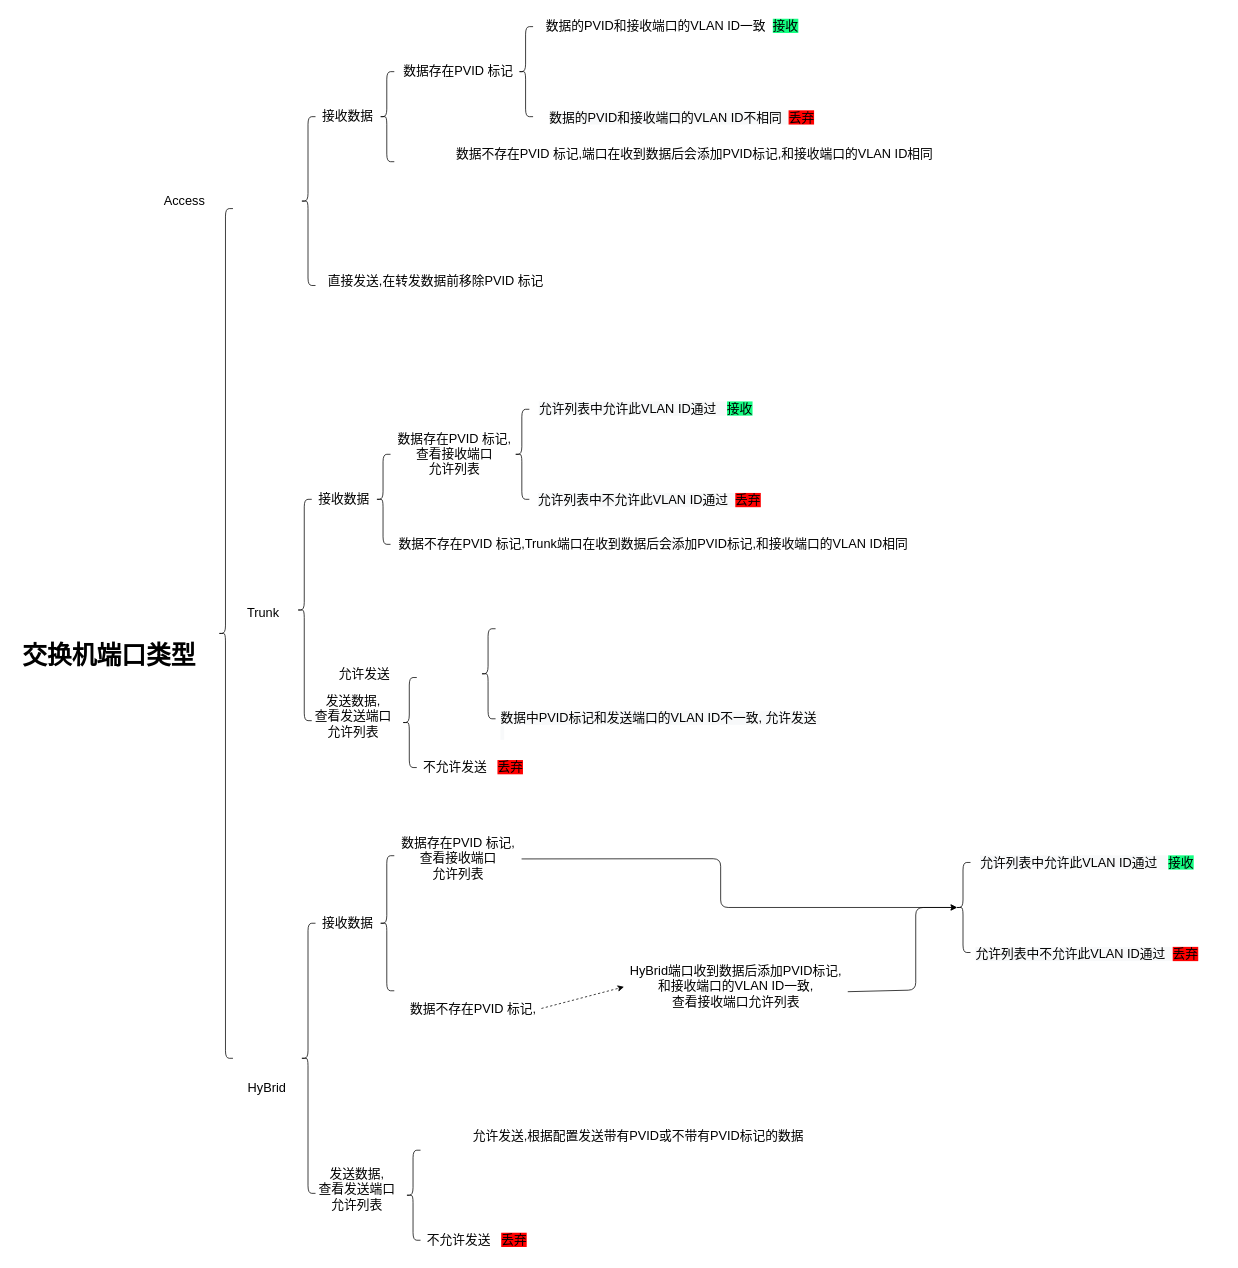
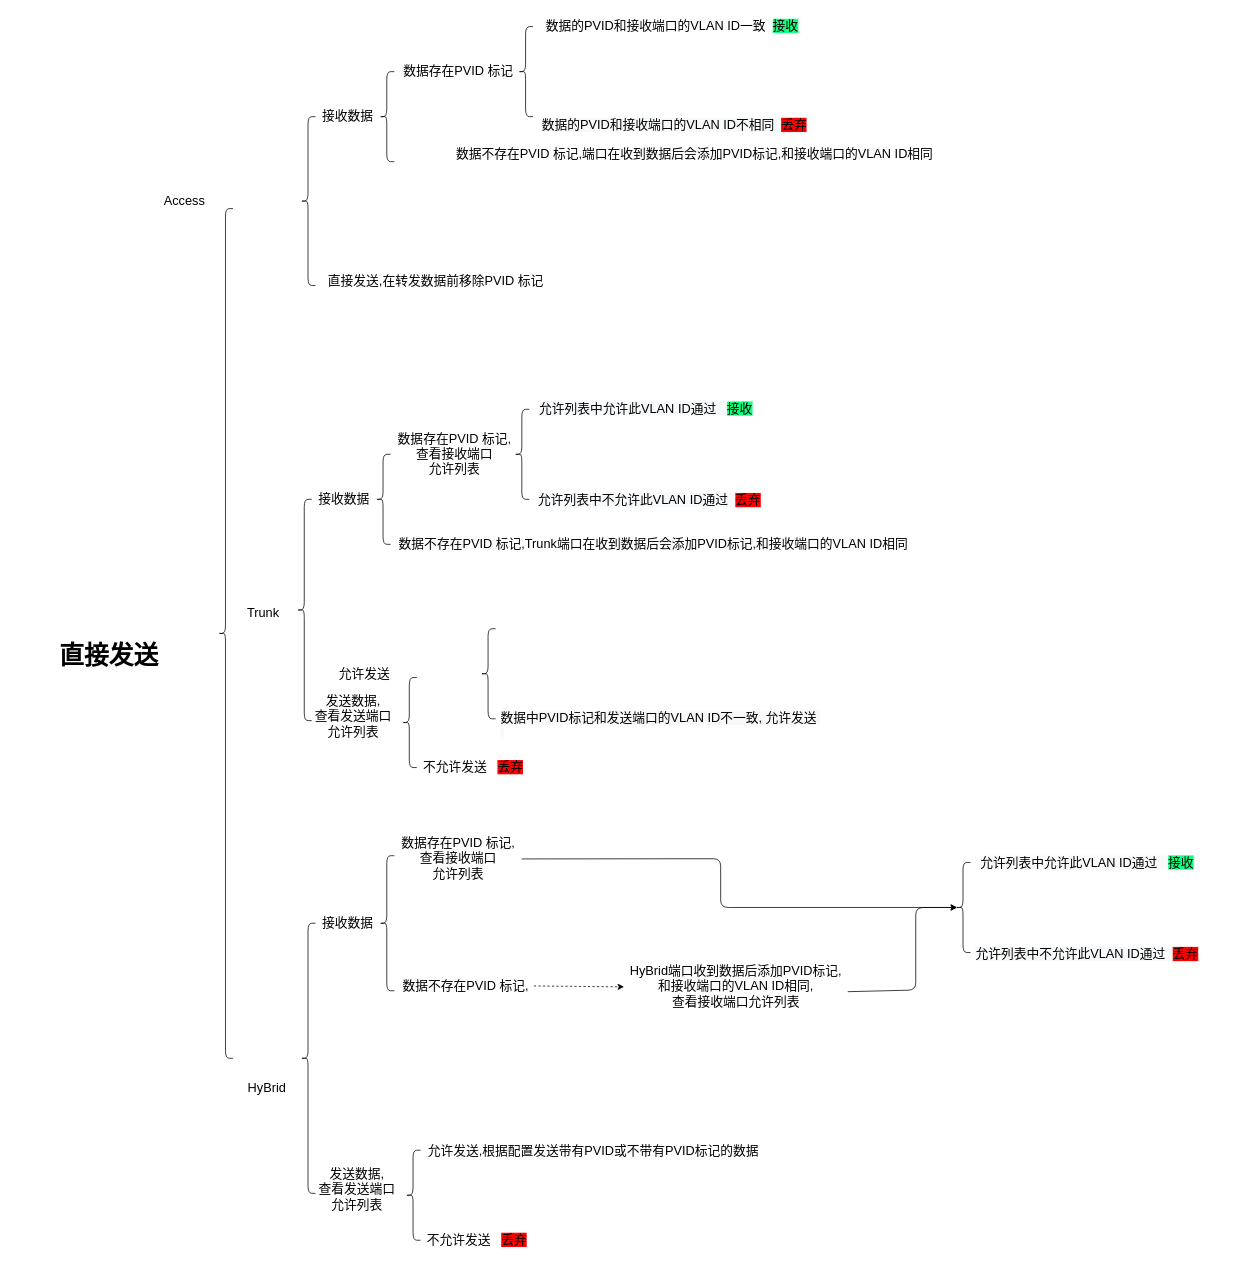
  <mxCell id="0" />
  <mxCell id="1" parent="0" />
  <mxCell id="2" value="" style="shape=curlyBracket;whiteSpace=wrap;html=1;rounded=1;" vertex="1" parent="1"><mxGeometry x="400" y="155" width="20" height="225" as="geometry" /></mxCell>
  <mxCell id="3" value="Access" style="text;html=1;align=center;verticalAlign=middle;resizable=0;points=[];autosize=1;fontSize=17;" vertex="1" parent="1"><mxGeometry x="210" y="252.5" width="70" height="30" as="geometry" /></mxCell>
  <mxCell id="4" value="接收数据&amp;nbsp;" style="text;html=1;align=center;verticalAlign=middle;resizable=0;points=[];autosize=1;fontSize=17;" vertex="1" parent="1"><mxGeometry x="420" y="140" width="90" height="30" as="geometry" /></mxCell>
  <mxCell id="5" value="直接发送,在转发数据前移除PVID 标记" style="text;html=1;align=center;verticalAlign=middle;resizable=0;points=[];autosize=1;fontSize=17;" vertex="1" parent="1"><mxGeometry x="430" y="360" width="300" height="30" as="geometry" /></mxCell>
  <mxCell id="6" value="" style="shape=curlyBracket;whiteSpace=wrap;html=1;rounded=1;fontSize=17;" vertex="1" parent="1"><mxGeometry x="505" y="95" width="20" height="120" as="geometry" /></mxCell>
  <mxCell id="7" value="数据存在PVID 标记" style="text;html=1;align=center;verticalAlign=middle;resizable=0;points=[];autosize=1;fontSize=17;" vertex="1" parent="1"><mxGeometry x="530" y="80" width="160" height="30" as="geometry" /></mxCell>
  <mxCell id="8" value="数据不存在PVID 标记,端口在收到数据后会添加PVID标记,和接收端口的VLAN ID相同" style="text;html=1;align=center;verticalAlign=middle;resizable=0;points=[];autosize=1;fontSize=17;" vertex="1" parent="1"><mxGeometry x="600" y="190" width="650" height="30" as="geometry" /></mxCell>
  <mxCell id="9" value="" style="shape=curlyBracket;whiteSpace=wrap;html=1;rounded=1;fontSize=17;" vertex="1" parent="1"><mxGeometry x="690" y="35" width="20" height="120" as="geometry" /></mxCell>
  <mxCell id="10" value="数据的PVID和接收端口的VLAN ID一致&amp;nbsp; &lt;span style=&quot;background-color: rgb(20 , 255 , 130)&quot;&gt;接收&lt;/span&gt;" style="text;html=1;align=center;verticalAlign=middle;resizable=0;points=[];autosize=1;fontSize=17;" vertex="1" parent="1"><mxGeometry x="720" y="20" width="350" height="30" as="geometry" /></mxCell>
- <mxCell id="11" value="&lt;span style=&quot;color: rgb(0 , 0 , 0) ; font-family: &amp;#34;helvetica&amp;#34; ; font-size: 17px ; font-style: normal ; font-weight: 400 ; letter-spacing: normal ; text-align: center ; text-indent: 0px ; text-transform: none ; word-spacing: 0px ; background-color: rgb(248 , 249 , 250) ; display: inline ; float: none&quot;&gt;数据的PVID和接收端口的VLAN ID不相同&amp;nbsp; &lt;/span&gt;&lt;span style=&quot;color: rgb(0 , 0 , 0) ; font-family: &amp;#34;helvetica&amp;#34; ; font-size: 17px ; font-style: normal ; font-weight: 400 ; letter-spacing: normal ; text-align: center ; text-indent: 0px ; text-transform: none ; word-spacing: 0px ; display: inline ; float: none ; background-color: rgb(255 , 0 , 0)&quot;&gt;丢弃&lt;/span&gt;" style="text;whiteSpace=wrap;html=1;fontSize=17;" vertex="1" parent="1"><mxGeometry x="730" y="140" width="370" height="30" as="geometry" /></mxCell>
+ <mxCell id="11" value="&lt;span style=&quot;color: rgb(0 , 0 , 0) ; font-family: &amp;#34;helvetica&amp;#34; ; font-size: 17px ; font-style: normal ; font-weight: 400 ; letter-spacing: normal ; text-align: center ; text-indent: 0px ; text-transform: none ; word-spacing: 0px ; background-color: rgb(248 , 249 , 250) ; display: inline ; float: none&quot;&gt;数据的PVID和接收端口的VLAN ID不相同&amp;nbsp; &lt;/span&gt;&lt;span style=&quot;color: rgb(0 , 0 , 0) ; font-family: &amp;#34;helvetica&amp;#34; ; font-size: 17px ; font-style: normal ; font-weight: 400 ; letter-spacing: normal ; text-align: center ; text-indent: 0px ; text-transform: none ; word-spacing: 0px ; display: inline ; float: none ; background-color: rgb(255 , 0 , 0)&quot;&gt;丢弃&lt;/span&gt;" style="text;whiteSpace=wrap;html=1;fontSize=17;" vertex="1" parent="1"><mxGeometry x="720" y="150" width="370" height="30" as="geometry" /></mxCell>
  <mxCell id="12" value="" style="shape=curlyBracket;whiteSpace=wrap;html=1;rounded=1;" vertex="1" parent="1"><mxGeometry x="395" y="665" width="20" height="295" as="geometry" /></mxCell>
  <mxCell id="13" value="Trunk" style="text;html=1;align=center;verticalAlign=middle;resizable=0;points=[];autosize=1;fontSize=17;" vertex="1" parent="1"><mxGeometry x="320" y="802.5" width="60" height="30" as="geometry" /></mxCell>
  <mxCell id="14" value="接收数据&amp;nbsp;" style="text;html=1;align=center;verticalAlign=middle;resizable=0;points=[];autosize=1;fontSize=17;" vertex="1" parent="1"><mxGeometry x="415" y="650" width="90" height="30" as="geometry" /></mxCell>
  <mxCell id="15" value="发送数据,&lt;br&gt;查看发送端口&lt;br&gt;允许列表" style="text;html=1;align=center;verticalAlign=middle;resizable=0;points=[];autosize=1;fontSize=17;" vertex="1" parent="1"><mxGeometry x="410" y="920" width="120" height="70" as="geometry" /></mxCell>
  <mxCell id="16" value="" style="shape=curlyBracket;whiteSpace=wrap;html=1;rounded=1;fontSize=17;" vertex="1" parent="1"><mxGeometry x="500" y="605" width="20" height="120" as="geometry" /></mxCell>
  <mxCell id="17" value="数据存在PVID 标记,&lt;br&gt;查看接收端口&lt;br&gt;允许列表" style="text;html=1;align=center;verticalAlign=middle;resizable=0;points=[];autosize=1;fontSize=17;" vertex="1" parent="1"><mxGeometry x="520" y="570" width="170" height="70" as="geometry" /></mxCell>
  <mxCell id="18" value="数据不存在PVID 标记,Trunk端口在收到数据后会添加PVID标记,和接收端口的VLAN ID相同" style="text;html=1;align=center;verticalAlign=middle;resizable=0;points=[];autosize=1;fontSize=17;" vertex="1" parent="1"><mxGeometry x="525" y="710" width="690" height="30" as="geometry" /></mxCell>
  <mxCell id="19" value="" style="shape=curlyBracket;whiteSpace=wrap;html=1;rounded=1;fontSize=17;" vertex="1" parent="1"><mxGeometry x="685" y="545" width="20" height="120" as="geometry" /></mxCell>
  <mxCell id="20" value="&lt;span style=&quot;background-color: rgb(248 , 249 , 250)&quot;&gt;允许列表中允许此VLAN ID通过&amp;nbsp; &amp;nbsp;&lt;/span&gt;&lt;span style=&quot;background-color: rgb(20 , 255 , 130)&quot;&gt;接收&lt;/span&gt;" style="text;html=1;align=center;verticalAlign=middle;resizable=0;points=[];autosize=1;fontSize=17;" vertex="1" parent="1"><mxGeometry x="710" y="530" width="300" height="30" as="geometry" /></mxCell>
  <mxCell id="21" value="&lt;span style=&quot;color: rgb(0 , 0 , 0) ; font-family: &amp;#34;helvetica&amp;#34; ; font-size: 17px ; font-style: normal ; font-weight: 400 ; letter-spacing: normal ; text-align: center ; text-indent: 0px ; text-transform: none ; word-spacing: 0px ; background-color: rgb(248 , 249 , 250) ; display: inline ; float: none&quot;&gt;&lt;span style=&quot;font-family: &amp;#34;helvetica&amp;#34;&quot;&gt;允许列表中不允许此VLAN ID通过&lt;/span&gt;&amp;nbsp;&amp;nbsp;&lt;/span&gt;&lt;span style=&quot;color: rgb(0 , 0 , 0) ; font-family: &amp;#34;helvetica&amp;#34; ; font-size: 17px ; font-style: normal ; font-weight: 400 ; letter-spacing: normal ; text-align: center ; text-indent: 0px ; text-transform: none ; word-spacing: 0px ; display: inline ; float: none ; background-color: rgb(255 , 0 , 0)&quot;&gt;丢弃&lt;/span&gt;" style="text;whiteSpace=wrap;html=1;fontSize=17;" vertex="1" parent="1"><mxGeometry x="715" y="650" width="330" height="35" as="geometry" /></mxCell>
  <mxCell id="22" value="" style="shape=curlyBracket;whiteSpace=wrap;html=1;rounded=1;fontSize=17;" vertex="1" parent="1"><mxGeometry x="535" y="902.5" width="20" height="120" as="geometry" /></mxCell>
  <mxCell id="23" value="允许发送" style="text;html=1;align=center;verticalAlign=middle;resizable=0;points=[];autosize=1;fontSize=17;" vertex="1" parent="1"><mxGeometry x="445" y="882.5" width="80" height="30" as="geometry" /></mxCell>
  <mxCell id="24" value="不允许发送&amp;nbsp;&amp;nbsp;&lt;span style=&quot;font-family: &amp;#34;helvetica&amp;#34;&quot;&gt;&amp;nbsp;&lt;/span&gt;&lt;span style=&quot;font-family: &amp;#34;helvetica&amp;#34; ; background-color: rgb(255 , 0 , 0)&quot;&gt;丢弃&lt;/span&gt;" style="text;html=1;align=center;verticalAlign=middle;resizable=0;points=[];autosize=1;fontSize=17;" vertex="1" parent="1"><mxGeometry x="555" y="1007.5" width="150" height="30" as="geometry" /></mxCell>
  <mxCell id="25" value="" style="shape=curlyBracket;whiteSpace=wrap;html=1;rounded=1;fontSize=17;" vertex="1" parent="1"><mxGeometry x="640" y="837.5" width="20" height="120" as="geometry" /></mxCell>
  <mxCell id="26" value="&lt;span style=&quot;color: rgb(0 , 0 , 0) ; font-family: &amp;#34;helvetica&amp;#34; ; font-size: 17px ; font-style: normal ; font-weight: 400 ; letter-spacing: normal ; text-align: center ; text-indent: 0px ; text-transform: none ; word-spacing: 0px ; background-color: rgb(248 , 249 , 250) ; display: inline ; float: none&quot;&gt;数据中PVID标记和发送端口的VLAN ID不一致, 允许发送&amp;nbsp; &amp;nbsp;&lt;/span&gt;" style="text;whiteSpace=wrap;html=1;fontSize=17;" vertex="1" parent="1"><mxGeometry x="665" y="940" width="430" height="30" as="geometry" /></mxCell>
  <mxCell id="27" value="" style="shape=curlyBracket;whiteSpace=wrap;html=1;rounded=1;" vertex="1" parent="1"><mxGeometry x="400" y="1230" width="20" height="360" as="geometry" /></mxCell>
  <mxCell id="28" value="HyBrid" style="text;html=1;align=center;verticalAlign=middle;resizable=0;points=[];autosize=1;fontSize=17;" vertex="1" parent="1"><mxGeometry x="320" y="1435" width="70" height="30" as="geometry" /></mxCell>
  <mxCell id="29" value="接收数据&amp;nbsp;" style="text;html=1;align=center;verticalAlign=middle;resizable=0;points=[];autosize=1;fontSize=17;" vertex="1" parent="1"><mxGeometry x="420" y="1215" width="90" height="30" as="geometry" /></mxCell>
  <mxCell id="30" value="发送数据,&lt;br&gt;查看发送端口&lt;br&gt;允许列表" style="text;html=1;align=center;verticalAlign=middle;resizable=0;points=[];autosize=1;fontSize=17;" vertex="1" parent="1"><mxGeometry x="415" y="1550" width="120" height="70" as="geometry" /></mxCell>
  <mxCell id="31" value="" style="shape=curlyBracket;whiteSpace=wrap;html=1;rounded=1;fontSize=17;" vertex="1" parent="1"><mxGeometry x="505" y="1140" width="20" height="180" as="geometry" /></mxCell>
  <mxCell id="32" value="数据存在PVID 标记,&lt;br&gt;查看接收端口&lt;br&gt;允许列表" style="text;html=1;align=center;verticalAlign=middle;resizable=0;points=[];autosize=1;fontSize=17;" vertex="1" parent="1"><mxGeometry x="525" y="1109" width="170" height="70" as="geometry" /></mxCell>
- <mxCell id="33" value="数据不存在PVID 标记,&lt;br&gt;" style="text;html=1;align=center;verticalAlign=middle;resizable=0;points=[];autosize=1;fontSize=17;" vertex="1" parent="1"><mxGeometry x="540" y="1330" width="180" height="30" as="geometry" /></mxCell>
+ <mxCell id="33" value="数据不存在PVID 标记,&lt;br&gt;" style="text;html=1;align=center;verticalAlign=middle;resizable=0;points=[];autosize=1;fontSize=17;" vertex="1" parent="1"><mxGeometry x="530" y="1300" width="180" height="30" as="geometry" /></mxCell>
  <mxCell id="34" value="" style="shape=curlyBracket;whiteSpace=wrap;html=1;rounded=1;fontSize=17;" vertex="1" parent="1"><mxGeometry x="1273" y="1149" width="20" height="120" as="geometry" /></mxCell>
  <mxCell id="35" value="&lt;span style=&quot;background-color: rgb(248 , 249 , 250)&quot;&gt;允许列表中允许此VLAN ID通过&amp;nbsp; &amp;nbsp;&lt;/span&gt;&lt;span style=&quot;background-color: rgb(20 , 255 , 130)&quot;&gt;接收&lt;/span&gt;" style="text;html=1;align=center;verticalAlign=middle;resizable=0;points=[];autosize=1;fontSize=17;" vertex="1" parent="1"><mxGeometry x="1298" y="1135" width="300" height="30" as="geometry" /></mxCell>
  <mxCell id="36" value="&lt;span style=&quot;color: rgb(0 , 0 , 0) ; font-family: &amp;#34;helvetica&amp;#34; ; font-size: 17px ; font-style: normal ; font-weight: 400 ; letter-spacing: normal ; text-align: center ; text-indent: 0px ; text-transform: none ; word-spacing: 0px ; background-color: rgb(248 , 249 , 250) ; display: inline ; float: none&quot;&gt;&lt;span style=&quot;font-family: &amp;#34;helvetica&amp;#34;&quot;&gt;允许列表中不允许此VLAN ID通过&lt;/span&gt;&amp;nbsp;&amp;nbsp;&lt;/span&gt;&lt;span style=&quot;color: rgb(0 , 0 , 0) ; font-family: &amp;#34;helvetica&amp;#34; ; font-size: 17px ; font-style: normal ; font-weight: 400 ; letter-spacing: normal ; text-align: center ; text-indent: 0px ; text-transform: none ; word-spacing: 0px ; display: inline ; float: none ; background-color: rgb(255 , 0 , 0)&quot;&gt;丢弃&lt;/span&gt;" style="text;whiteSpace=wrap;html=1;fontSize=17;" vertex="1" parent="1"><mxGeometry x="1298" y="1255" width="330" height="35" as="geometry" /></mxCell>
  <mxCell id="37" value="" style="shape=curlyBracket;whiteSpace=wrap;html=1;rounded=1;fontSize=17;" vertex="1" parent="1"><mxGeometry x="540" y="1532.5" width="20" height="120" as="geometry" /></mxCell>
- <mxCell id="38" value="允许发送,根据配置发送带有PVID或不带有PVID标记的数据" style="text;html=1;align=center;verticalAlign=middle;resizable=0;points=[];autosize=1;fontSize=17;" vertex="1" parent="1"><mxGeometry x="620" y="1500" width="460" height="30" as="geometry" /></mxCell>
+ <mxCell id="38" value="允许发送,根据配置发送带有PVID或不带有PVID标记的数据" style="text;html=1;align=center;verticalAlign=middle;resizable=0;points=[];autosize=1;fontSize=17;" vertex="1" parent="1"><mxGeometry x="560" y="1520" width="460" height="30" as="geometry" /></mxCell>
  <mxCell id="39" value="不允许发送&amp;nbsp;&amp;nbsp;&lt;span style=&quot;font-family: &amp;#34;helvetica&amp;#34;&quot;&gt;&amp;nbsp;&lt;/span&gt;&lt;span style=&quot;font-family: &amp;#34;helvetica&amp;#34; ; background-color: rgb(255 , 0 , 0)&quot;&gt;丢弃&lt;/span&gt;" style="text;html=1;align=center;verticalAlign=middle;resizable=0;points=[];autosize=1;fontSize=17;" vertex="1" parent="1"><mxGeometry x="560" y="1637.5" width="150" height="30" as="geometry" /></mxCell>
  <mxCell id="40" value="" style="endArrow=classic;html=1;fontSize=17;exitX=1.006;exitY=0.453;exitDx=0;exitDy=0;exitPerimeter=0;entryX=0.004;entryY=0.497;entryDx=0;entryDy=0;entryPerimeter=0;dashed=1;" edge="1" parent="1" source="33" target="41"><mxGeometry width="50" height="50" relative="1" as="geometry"><mxPoint x="790" y="1320" as="sourcePoint" /><mxPoint x="790" y="1314" as="targetPoint" /></mxGeometry></mxCell>
- <mxCell id="41" value="HyBrid端口收到数据后添加PVID标记,&lt;br&gt;和接收端口的VLAN ID一致,&lt;br&gt;查看接收端口允许列表" style="text;html=1;align=center;verticalAlign=middle;resizable=0;points=[];autosize=1;fontSize=17;" vertex="1" parent="1"><mxGeometry x="830" y="1280" width="300" height="70" as="geometry" /></mxCell>
+ <mxCell id="41" value="HyBrid端口收到数据后添加PVID标记,&lt;br&gt;和接收端口的VLAN ID相同,&lt;br&gt;查看接收端口允许列表" style="text;html=1;align=center;verticalAlign=middle;resizable=0;points=[];autosize=1;fontSize=17;" vertex="1" parent="1"><mxGeometry x="830" y="1280" width="300" height="70" as="geometry" /></mxCell>
  <mxCell id="42" value="" style="endArrow=classic;html=1;fontSize=17;exitX=0.998;exitY=0.504;exitDx=0;exitDy=0;exitPerimeter=0;entryX=0.1;entryY=0.5;entryDx=0;entryDy=0;entryPerimeter=0;" edge="1" parent="1" source="32" target="34"><mxGeometry width="50" height="50" relative="1" as="geometry"><mxPoint x="890" y="1170" as="sourcePoint" /><mxPoint x="940" y="1120" as="targetPoint" /><Array as="points"><mxPoint x="960" y="1144" /><mxPoint x="960" y="1209" /></Array></mxGeometry></mxCell>
  <mxCell id="43" value="" style="endArrow=classic;html=1;fontSize=17;entryX=0.1;entryY=0.5;entryDx=0;entryDy=0;entryPerimeter=0;exitX=0.998;exitY=0.589;exitDx=0;exitDy=0;exitPerimeter=0;" edge="1" parent="1" source="41" target="34"><mxGeometry width="50" height="50" relative="1" as="geometry"><mxPoint x="1220" y="1316" as="sourcePoint" /><mxPoint x="1300" y="1330" as="targetPoint" /><Array as="points"><mxPoint x="1220" y="1319" /><mxPoint x="1220" y="1209" /></Array></mxGeometry></mxCell>
  <mxCell id="44" value="" style="shape=curlyBracket;whiteSpace=wrap;html=1;rounded=1;fontSize=17;" vertex="1" parent="1"><mxGeometry x="290" y="277.5" width="20" height="1132.5" as="geometry" /></mxCell>
- <mxCell id="45" value="交换机端口类型" style="text;html=1;strokeColor=none;fillColor=none;align=center;verticalAlign=middle;whiteSpace=wrap;rounded=0;fontSize=33;fontStyle=1" vertex="1" parent="1"><mxGeometry x="20" y="862.5" width="250" height="20" as="geometry" /></mxCell>
+ <mxCell id="45" value="直接发送" style="text;html=1;strokeColor=none;fillColor=none;align=center;verticalAlign=middle;whiteSpace=wrap;rounded=0;fontSize=33;fontStyle=1" vertex="1" parent="1"><mxGeometry x="20" y="862.5" width="250" height="20" as="geometry" /></mxCell>
